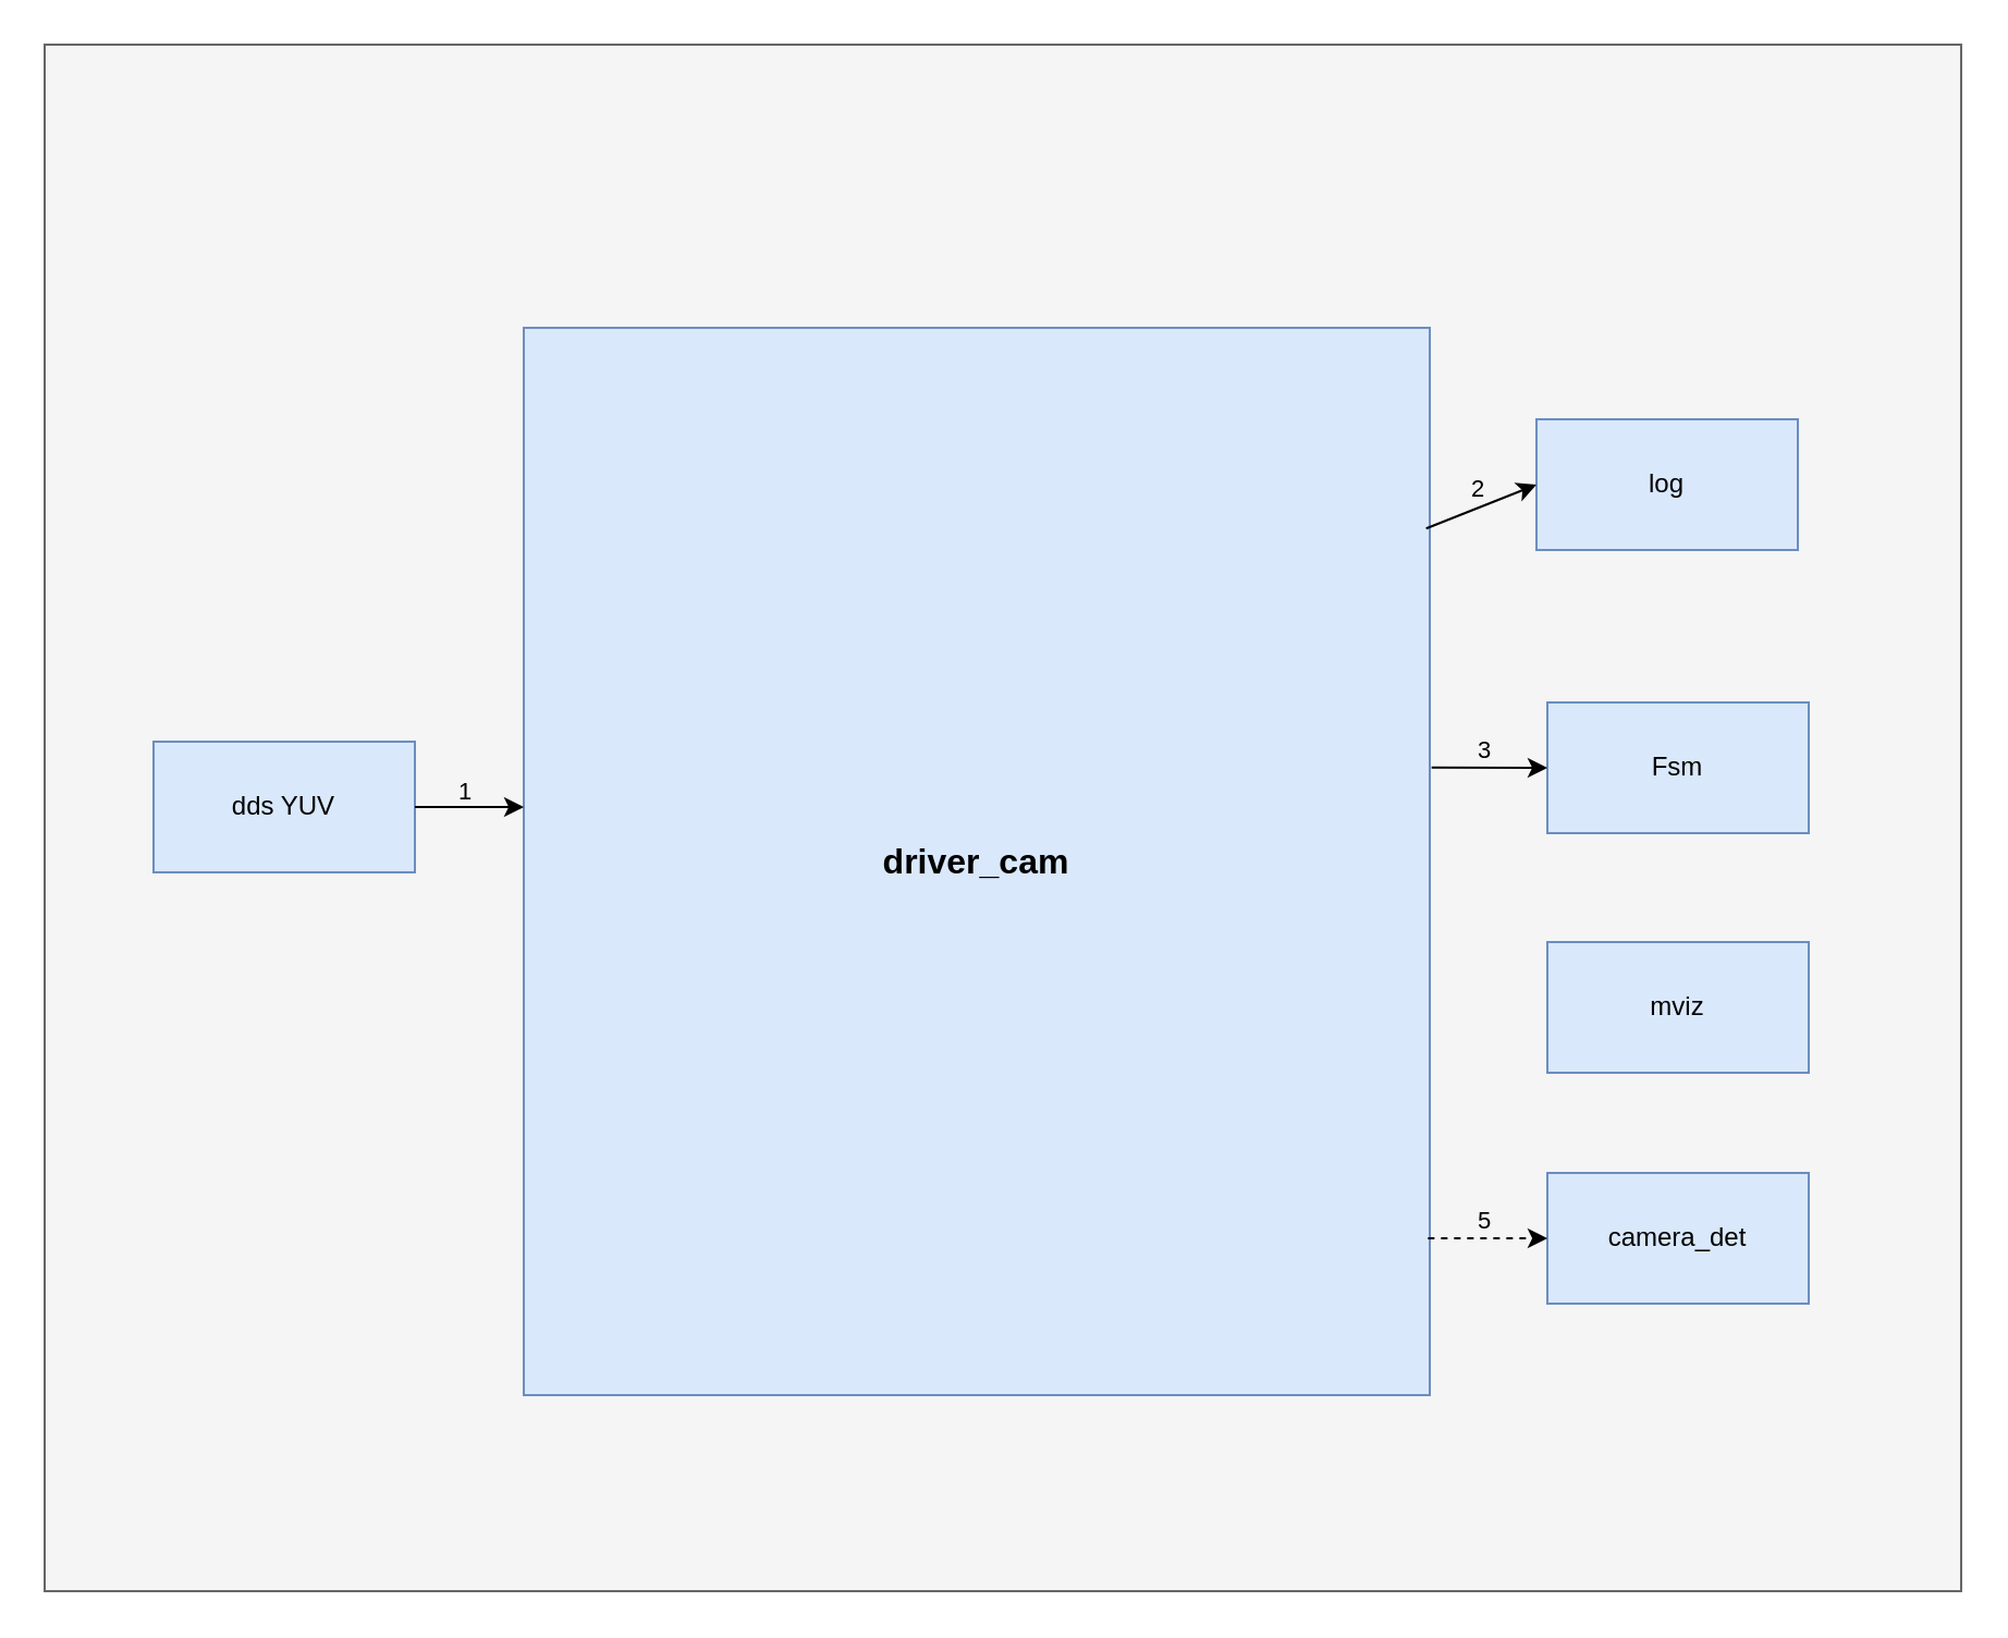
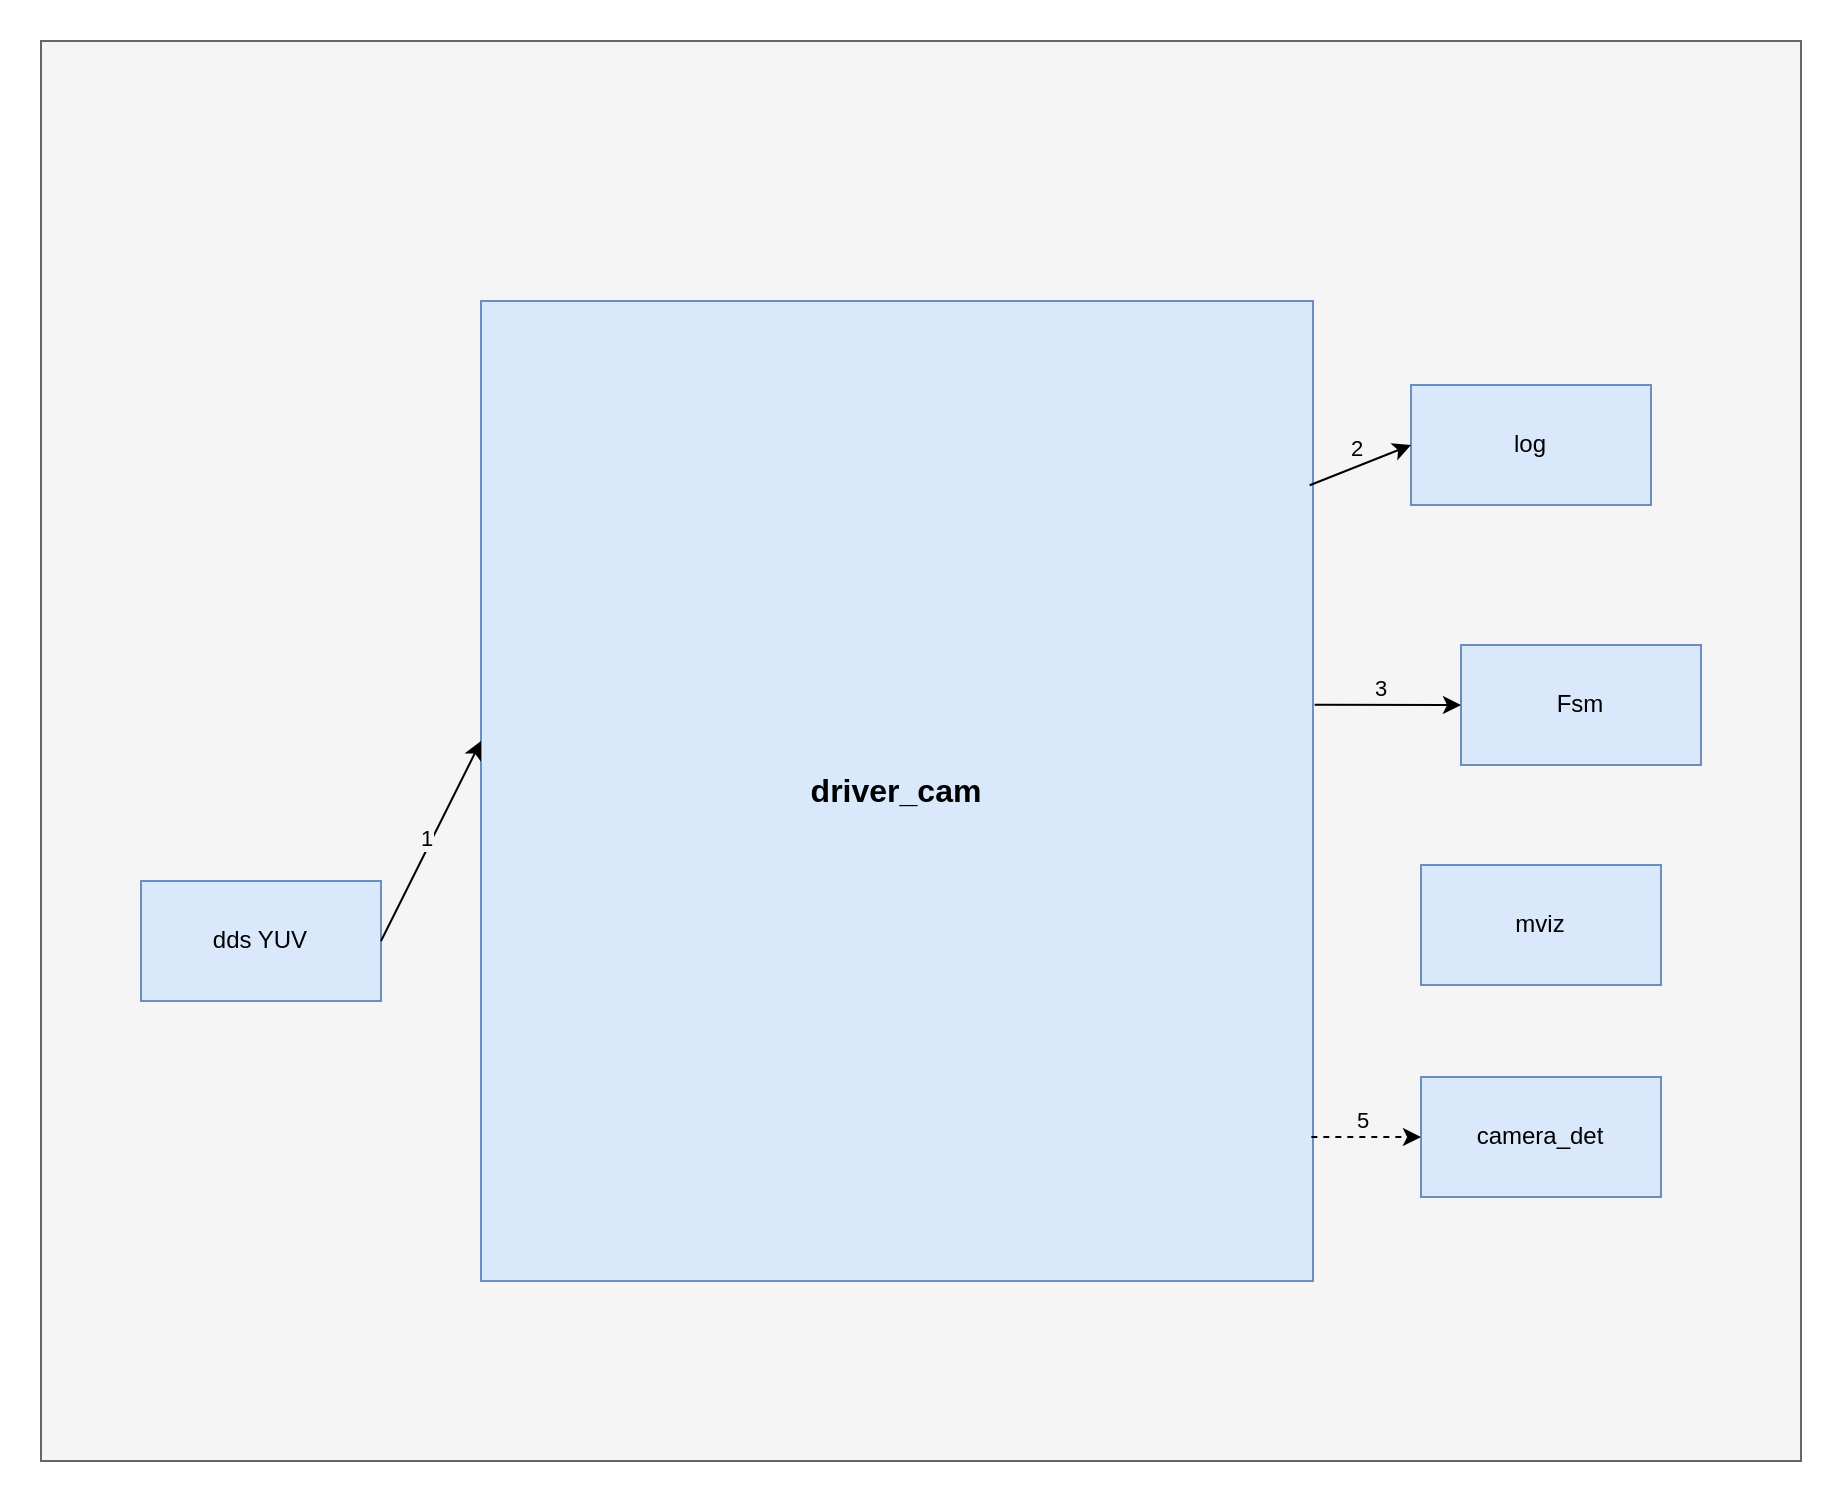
  <mxCell id="0" />
  <mxCell id="1" parent="0" />
  <mxCell id="2" value="" style="rounded=0;whiteSpace=wrap;html=1;fillColor=#f5f5f5;fontColor=#333333;strokeColor=#666666;" parent="1" vertex="1"><mxGeometry x="20" y="20" width="880" height="710" as="geometry" /></mxCell>
  <mxCell id="3" value="&lt;b&gt;&lt;font style=&quot;font-size: 16px;&quot;&gt;driver_cam&lt;/font&gt;&lt;/b&gt;" style="rounded=0;whiteSpace=wrap;html=1;fillColor=#dae8fc;strokeColor=#6c8ebf;" parent="1" vertex="1"><mxGeometry x="240" y="150" width="416" height="490" as="geometry" /></mxCell>
- <mxCell id="4" value="dds YUV" style="rounded=0;whiteSpace=wrap;html=1;fillColor=#dae8fc;strokeColor=#6c8ebf;" parent="1" vertex="1"><mxGeometry x="70" y="340" width="120" height="60" as="geometry" /></mxCell>
+ <mxCell id="4" value="dds YUV" style="rounded=0;whiteSpace=wrap;html=1;fillColor=#dae8fc;strokeColor=#6c8ebf;" parent="1" vertex="1"><mxGeometry x="70" y="440" width="120" height="60" as="geometry" /></mxCell>
  <mxCell id="5" value="log" style="rounded=0;whiteSpace=wrap;html=1;fillColor=#dae8fc;strokeColor=#6c8ebf;" parent="1" vertex="1"><mxGeometry x="705" y="192" width="120" height="60" as="geometry" /></mxCell>
- <mxCell id="6" value="Fsm" style="rounded=0;whiteSpace=wrap;html=1;fillColor=#dae8fc;strokeColor=#6c8ebf;" parent="1" vertex="1"><mxGeometry x="710" y="322" width="120" height="60" as="geometry" /></mxCell>
+ <mxCell id="6" value="Fsm" style="rounded=0;whiteSpace=wrap;html=1;fillColor=#dae8fc;strokeColor=#6c8ebf;" parent="1" vertex="1"><mxGeometry x="730" y="322" width="120" height="60" as="geometry" /></mxCell>
  <mxCell id="7" value="mviz" style="rounded=0;whiteSpace=wrap;html=1;fillColor=#dae8fc;strokeColor=#6c8ebf;" parent="1" vertex="1"><mxGeometry x="710" y="432" width="120" height="60" as="geometry" /></mxCell>
  <mxCell id="8" value="camera_det" style="rounded=0;whiteSpace=wrap;html=1;fillColor=#dae8fc;strokeColor=#6c8ebf;" parent="1" vertex="1"><mxGeometry x="710" y="538" width="120" height="60" as="geometry" /></mxCell>
  <mxCell id="9" value="" style="endArrow=classic;html=1;rounded=0;exitX=1;exitY=0.5;exitDx=0;exitDy=0;" parent="1" source="4" edge="1"><mxGeometry width="50" height="50" relative="1" as="geometry"><mxPoint x="440" y="430" as="sourcePoint" /><mxPoint x="240" y="370" as="targetPoint" /></mxGeometry></mxCell>
  <mxCell id="10" value="1" style="edgeLabel;html=1;align=center;verticalAlign=middle;resizable=0;points=[];labelBackgroundColor=#F5F5F5;" parent="9" vertex="1" connectable="0"><mxGeometry x="-0.136" y="-1" relative="1" as="geometry"><mxPoint y="-9" as="offset" /></mxGeometry></mxCell>
  <mxCell id="11" value="" style="endArrow=classic;html=1;rounded=0;exitX=0.996;exitY=0.188;exitDx=0;exitDy=0;entryX=0;entryY=0.5;entryDx=0;entryDy=0;exitPerimeter=0;" parent="1" source="3" target="5" edge="1"><mxGeometry width="50" height="50" relative="1" as="geometry"><mxPoint x="200" y="380" as="sourcePoint" /><mxPoint x="250" y="380" as="targetPoint" /></mxGeometry></mxCell>
  <mxCell id="12" value="2" style="edgeLabel;html=1;align=center;verticalAlign=middle;resizable=0;points=[];labelBackgroundColor=#F5F5F5;" parent="11" vertex="1" connectable="0"><mxGeometry x="-0.092" y="1" relative="1" as="geometry"><mxPoint y="-8" as="offset" /></mxGeometry></mxCell>
  <mxCell id="13" value="" style="endArrow=classic;html=1;rounded=0;entryX=0;entryY=0.5;entryDx=0;entryDy=0;exitX=1.002;exitY=0.412;exitDx=0;exitDy=0;exitPerimeter=0;" parent="1" source="3" target="6" edge="1"><mxGeometry width="50" height="50" relative="1" as="geometry"><mxPoint x="440" y="430" as="sourcePoint" /><mxPoint x="490" y="380" as="targetPoint" /></mxGeometry></mxCell>
  <mxCell id="14" value="3" style="edgeLabel;html=1;align=center;verticalAlign=middle;resizable=0;points=[];labelBackgroundColor=#F5F5F5;" parent="13" vertex="1" connectable="0"><mxGeometry x="-0.106" relative="1" as="geometry"><mxPoint y="-8" as="offset" /></mxGeometry></mxCell>
  <mxCell id="15" value="" style="endArrow=classic;html=1;rounded=0;entryX=0;entryY=0.5;entryDx=0;entryDy=0;exitX=0.998;exitY=0.853;exitDx=0;exitDy=0;exitPerimeter=0;dashed=1;" parent="1" source="3" target="8" edge="1"><mxGeometry width="50" height="50" relative="1" as="geometry"><mxPoint x="650" y="565" as="sourcePoint" /><mxPoint x="490" y="380" as="targetPoint" /></mxGeometry></mxCell>
  <mxCell id="16" value="5" style="edgeLabel;html=1;align=center;verticalAlign=middle;resizable=0;points=[];labelBackgroundColor=#F5F5F5;" parent="15" vertex="1" connectable="0"><mxGeometry x="-0.072" y="1" relative="1" as="geometry"><mxPoint y="-7" as="offset" /></mxGeometry></mxCell>
